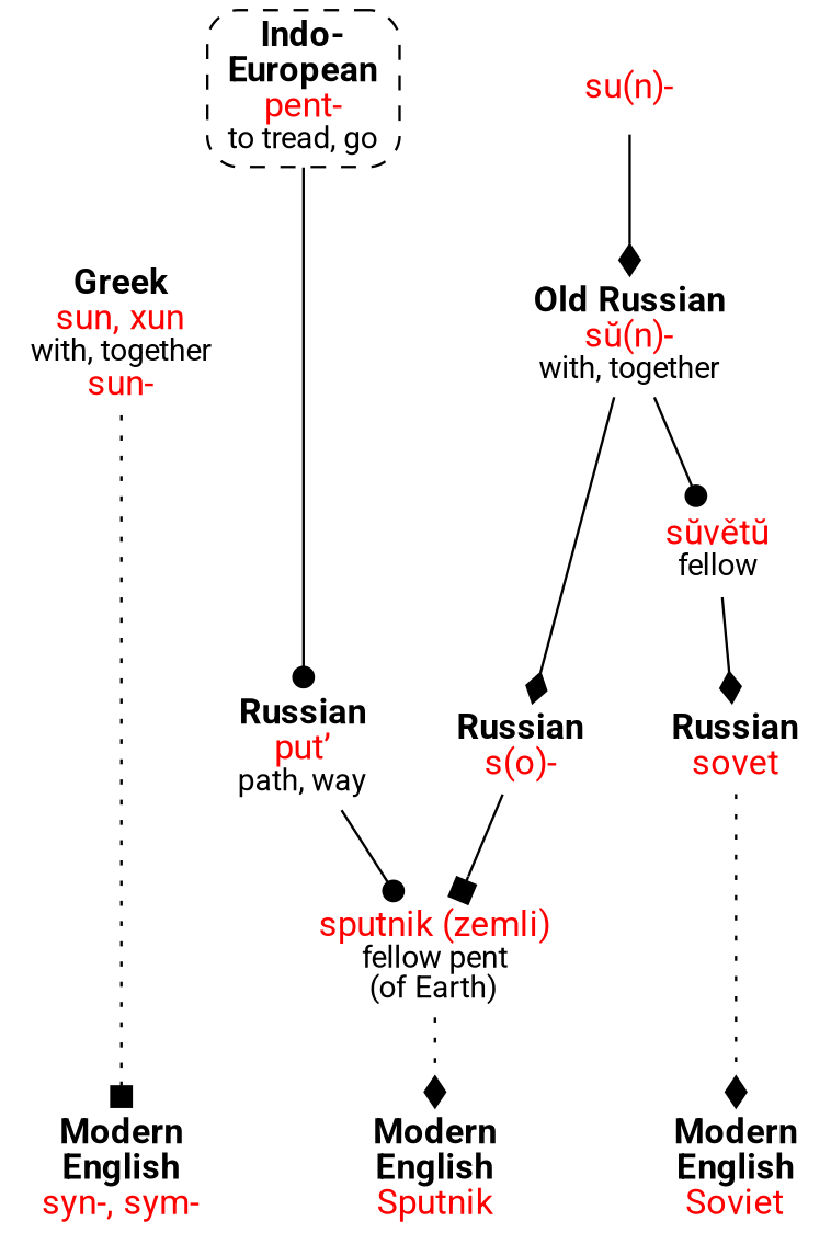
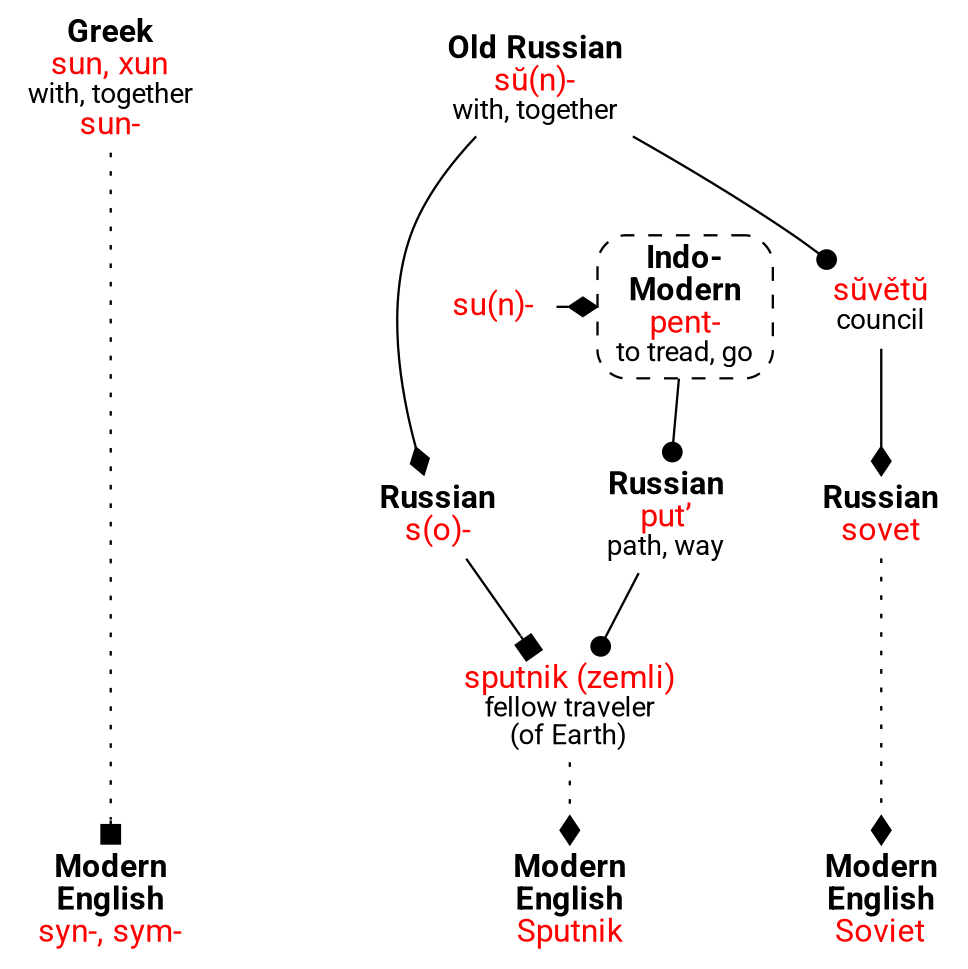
  strict digraph {
    fontname=Roboto
    node [fontname=Roboto shape=none]
    edge [arrowhead=diamond fontname=Roboto]
    n1 [label=<<b>Modern<br/>English</b><br/><font color="red">syn-, sym-</font>>]
    n2 [label=<<b>Modern<br/>English</b><br/><font color="red">Soviet</font>>]
    n3 [label=<<b>Modern<br/>English</b><br/><font color="red">Sputnik</font>>]
    n4 [label=<<b>Greek</b><br/><font color="red">sun, xun</font><br/><font point-size="12">with, together</font><br/><font color="red">sun-</font>>]
    n5 [label=<<b>Old Russian</b><br/><font color="red">sŭ(n)-</font><br/><font point-size="12">with, together</font>>]
    n6 [label=<<b>Russian</b><br/><font color="red">sovet</font>>]
    n7 [label=<<b>Russian</b><br/><font color="red">s(o)-</font>>]
    n8 [label=<<b>Russian</b><br/><font color="red">put’</font><br/><font point-size="12">path, way</font>>]
    n9 [label=<<font color="red">su(n)-</font>>]
-   n10 [label=<<b>Indo-<br/>European</b><br/><font color="red">pent-</font><br/><font point-size="12">to tread, go</font>> shape=box style="dashed,rounded"]
-   n11 [label=<<font color="red">sŭvětŭ</font><br/><font point-size="12">fellow</font>>]
-   n12 [label=<<font color="red">sputnik (zemli)</font><br/><font point-size="12">fellow pent<br/>(of Earth)</font>>]
+   n10 [label=<<b>Indo-<br/>Modern</b><br/><font color="red">pent-</font><br/><font point-size="12">to tread, go</font>> shape=box style="dashed,rounded"]
+   n11 [label=<<font color="red">sŭvětŭ</font><br/><font point-size="12">council</font>>]
+   n12 [label=<<font color="red">sputnik (zemli)</font><br/><font point-size="12">fellow traveler<br/>(of Earth)</font>>]
    subgraph sub_1 {
      rank=same
      n1
      n2
      n3
    }
    subgraph sub_2 {
      rank=same
      n4
      n5
    }
    subgraph sub_3 {
      rank=same
      n6
      n7
      n8
    }
    subgraph sub_4 {
      rank=same
      n9
      n10
    }
    n4 -> n1 [arrowhead=box style=dotted]
    n5 -> n7
    n5 -> n11 [arrowhead=dot]
    n6 -> n2 [style=dotted]
    n7 -> n12 [arrowhead=box]
    n8 -> n12 [arrowhead=dot]
-   n9 -> n5
+   n9 -> n10
    n10 -> n8 [arrowhead=dot]
    n11 -> n6
    n12 -> n3 [style=dotted]
  }
